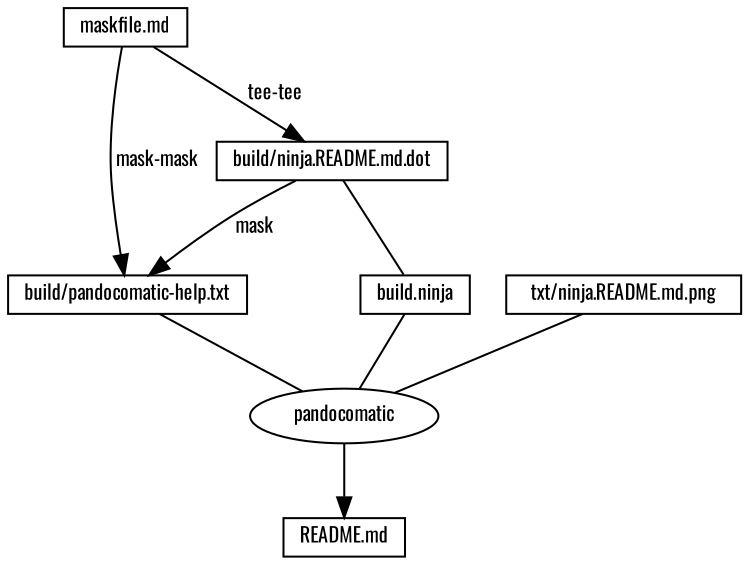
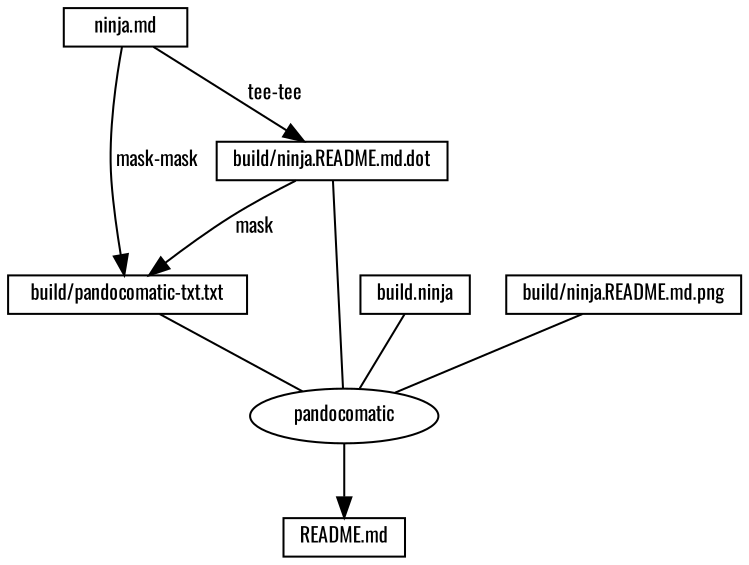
  digraph {
    fontname=Oswald
    rankdir=TB
    node [fontname=Oswald fontsize=10 shape=box]
    edge [fontname=Oswald fontsize=10]
    n1 [height=0.25 label="README.md"]
    n2 [height=0.25 label=pandocomatic shape=ellipse]
-   n3 [height=0.25 label="maskfile.md"]
-   n4 [height=0.25 label="build/pandocomatic-help.txt"]
+   n3 [height=0.25 label="ninja.md"]
+   n4 [height=0.25 label="build/pandocomatic-txt.txt"]
    n5 [height=0.25 label="build/ninja.README.md.dot"]
    n6 [height=0.25 label="build.ninja"]
-   n7 [height=0.25 label="txt/ninja.README.md.png"]
+   n7 [height=0.25 label="build/ninja.README.md.png"]
    n2 -> n1
    n3 -> n4 [label=" mask-mask"]
    n3 -> n5 [label=" tee-tee"]
    n4 -> n2 [arrowhead=none]
-   n5 -> n6 [arrowhead=none]
+   n5 -> n2 [arrowhead=none]
    n5 -> n4 [label=" mask"]
    n6 -> n2 [arrowhead=none]
    n7 -> n2 [arrowhead=none]
  }
